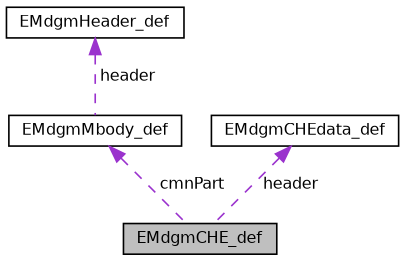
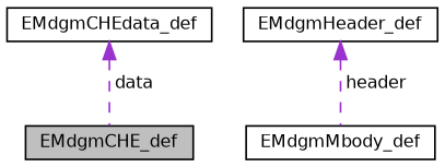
  digraph {
    node [color=black fillcolor=white fontname=Helvetica fontsize=10 shape=record style=filled]
    edge [color=darkorchid3 dir=back fontname=Helvetica fontsize=10 labelfontname=Helvetica labelfontsize=10 style=dashed]
    n1 [fillcolor=grey75 fontcolor=black height=0.2 label=EMdgmCHE_def width=0.4]
    n2 [height=0.2 label=EMdgmHeader_def width=0.4]
    n3 [height=0.2 label=EMdgmMbody_def width=0.4]
    n4 [height=0.2 label=EMdgmCHEdata_def width=0.4]
    n2 -> n3 [label=" header"]
-   n3 -> n1 [label=" cmnPart"]
-   n4 -> n1 [label=" header"]
+   n4 -> n1 [label=" data"]
  }
